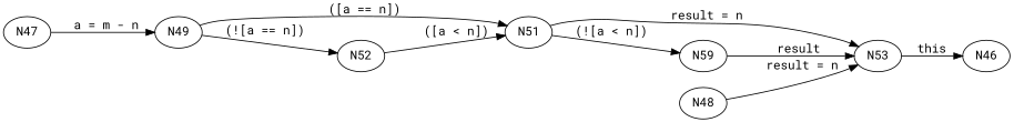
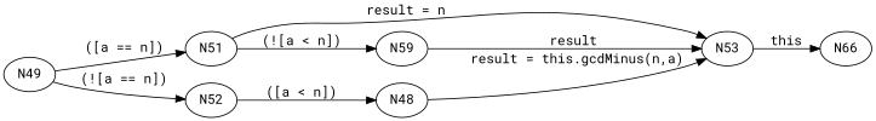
  digraph {
    fontname="Roboto Mono"
    rankdir=LR
    node [fontname="Roboto Mono"]
    edge [fontname="Roboto Mono"]
-   N47
    N49
    N51
    N52
    N53
    N59
    n7 [label=N48]
-   N66 [label=N46]
-   N47 -> N49 [label=" a = m - n"]
+   N66
    N49 -> N51 [label=" ([a == n])"]
    N49 -> N52 [label=" (![a == n])"]
    N51 -> N53 [label=" result = n"]
    N51 -> N59 [label=" (![a < n])"]
-   N52 -> N51 [label=" ([a < n])"]
+   N52 -> n7 [label=" ([a < n])"]
    N53 -> N66 [label=this]
    N59 -> N53 [label=result]
-   n7 -> N53 [label=" result = n"]
+   n7 -> N53 [label=" result = this.gcdMinus(n,a)"]
  }
